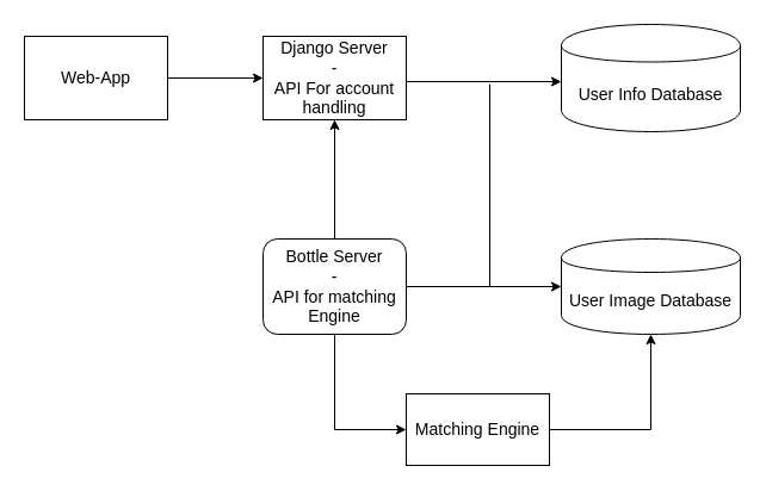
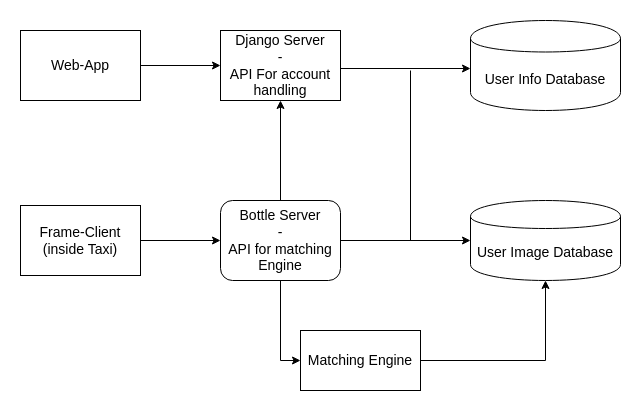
  <mxCell id="0" />
  <mxCell id="1" parent="0" />
  <mxCell id="2" style="edgeStyle=orthogonalEdgeStyle;rounded=0;orthogonalLoop=1;jettySize=auto;html=1;exitX=1;exitY=0.5;exitDx=0;exitDy=0;entryX=0;entryY=0.5;entryDx=0;entryDy=0;fontSize=14;" edge="1" parent="1" source="3" target="5"><mxGeometry relative="1" as="geometry" /></mxCell>
  <mxCell id="3" value="Web-App" style="rounded=0;whiteSpace=wrap;html=1;fontSize=14;" vertex="1" parent="1"><mxGeometry x="20" y="30" width="120" height="70" as="geometry" /></mxCell>
  <mxCell id="4" style="edgeStyle=orthogonalEdgeStyle;rounded=0;orthogonalLoop=1;jettySize=auto;html=1;exitX=1;exitY=0.5;exitDx=0;exitDy=0;entryX=0;entryY=0.5;entryDx=0;entryDy=0;fontSize=14;" edge="1" parent="1"><mxGeometry relative="1" as="geometry"><mxPoint x="340" y="68" as="sourcePoint" /><mxPoint x="470" y="68" as="targetPoint" /></mxGeometry></mxCell>
  <mxCell id="5" value="Django Server&lt;br style=&quot;font-size: 14px;&quot;&gt;-&lt;br style=&quot;font-size: 14px;&quot;&gt;API For account handling" style="rounded=0;whiteSpace=wrap;html=1;fontSize=14;" vertex="1" parent="1"><mxGeometry x="220" y="30" width="120" height="70" as="geometry" /></mxCell>
  <mxCell id="6" value="&lt;div style=&quot;font-size: 14px;&quot;&gt;User Info Database&lt;/div&gt;" style="shape=cylinder;whiteSpace=wrap;html=1;boundedLbl=1;backgroundOutline=1;fontSize=14;" vertex="1" parent="1"><mxGeometry x="470" y="20" width="150" height="90" as="geometry" /></mxCell>
+ <mxCell id="7" style="edgeStyle=orthogonalEdgeStyle;rounded=0;orthogonalLoop=1;jettySize=auto;html=1;exitX=1;exitY=0.5;exitDx=0;exitDy=0;entryX=0;entryY=0.5;entryDx=0;entryDy=0;fontSize=14;" edge="1" parent="1" source="8" target="12"><mxGeometry relative="1" as="geometry" /></mxCell>
+ <mxCell id="8" value="Frame-Client&lt;br style=&quot;font-size: 14px;&quot;&gt;(inside Taxi)" style="rounded=0;whiteSpace=wrap;html=1;fontSize=14;" vertex="1" parent="1"><mxGeometry x="20" y="205" width="120" height="70" as="geometry" /></mxCell>
  <mxCell id="9" style="edgeStyle=orthogonalEdgeStyle;rounded=0;orthogonalLoop=1;jettySize=auto;html=1;exitX=1;exitY=0.5;exitDx=0;exitDy=0;fontSize=14;" edge="1" parent="1" source="12" target="13"><mxGeometry relative="1" as="geometry" /></mxCell>
  <mxCell id="10" style="edgeStyle=orthogonalEdgeStyle;rounded=0;orthogonalLoop=1;jettySize=auto;html=1;exitX=0.5;exitY=1;exitDx=0;exitDy=0;entryX=0;entryY=0.5;entryDx=0;entryDy=0;fontSize=14;" edge="1" parent="1" source="12" target="15"><mxGeometry relative="1" as="geometry" /></mxCell>
  <mxCell id="11" style="edgeStyle=orthogonalEdgeStyle;rounded=0;orthogonalLoop=1;jettySize=auto;html=1;exitX=0.5;exitY=0;exitDx=0;exitDy=0;entryX=0.5;entryY=1;entryDx=0;entryDy=0;fontSize=14;" edge="1" parent="1" source="12" target="5"><mxGeometry relative="1" as="geometry" /></mxCell>
  <mxCell id="12" value="Bottle Server&lt;br style=&quot;font-size: 14px;&quot;&gt;-&lt;br style=&quot;font-size: 14px;&quot;&gt;API for matching Engine" style="whiteSpace=wrap;html=1;fontSize=14;rounded=1;" vertex="1" parent="1"><mxGeometry x="220" y="200" width="120" height="80" as="geometry" /></mxCell>
  <mxCell id="13" value="&lt;div style=&quot;font-size: 14px;&quot;&gt;User Image Database&lt;/div&gt;" style="shape=cylinder;whiteSpace=wrap;html=1;boundedLbl=1;backgroundOutline=1;fontSize=14;" vertex="1" parent="1"><mxGeometry x="470" y="200" width="150" height="80" as="geometry" /></mxCell>
  <mxCell id="14" style="edgeStyle=orthogonalEdgeStyle;rounded=0;orthogonalLoop=1;jettySize=auto;html=1;exitX=1;exitY=0.5;exitDx=0;exitDy=0;entryX=0.5;entryY=1;entryDx=0;entryDy=0;fontSize=14;" edge="1" parent="1" source="15" target="13"><mxGeometry relative="1" as="geometry" /></mxCell>
- <mxCell id="15" value="&lt;div style=&quot;font-size: 14px;&quot;&gt;Matching Engine&lt;/div&gt;" style="rounded=0;whiteSpace=wrap;html=1;fontSize=14;" vertex="1" parent="1"><mxGeometry x="340" y="330" width="120" height="60" as="geometry" /></mxCell>
+ <mxCell id="15" value="&lt;div style=&quot;font-size: 14px;&quot;&gt;Matching Engine&lt;/div&gt;" style="rounded=0;whiteSpace=wrap;html=1;fontSize=14;" vertex="1" parent="1"><mxGeometry x="300" y="330" width="120" height="60" as="geometry" /></mxCell>
  <mxCell id="16" value="" style="endArrow=none;html=1;fontSize=14;" edge="1" parent="1"><mxGeometry width="50" height="50" relative="1" as="geometry"><mxPoint x="410" y="240" as="sourcePoint" /><mxPoint x="410" y="70" as="targetPoint" /></mxGeometry></mxCell>
